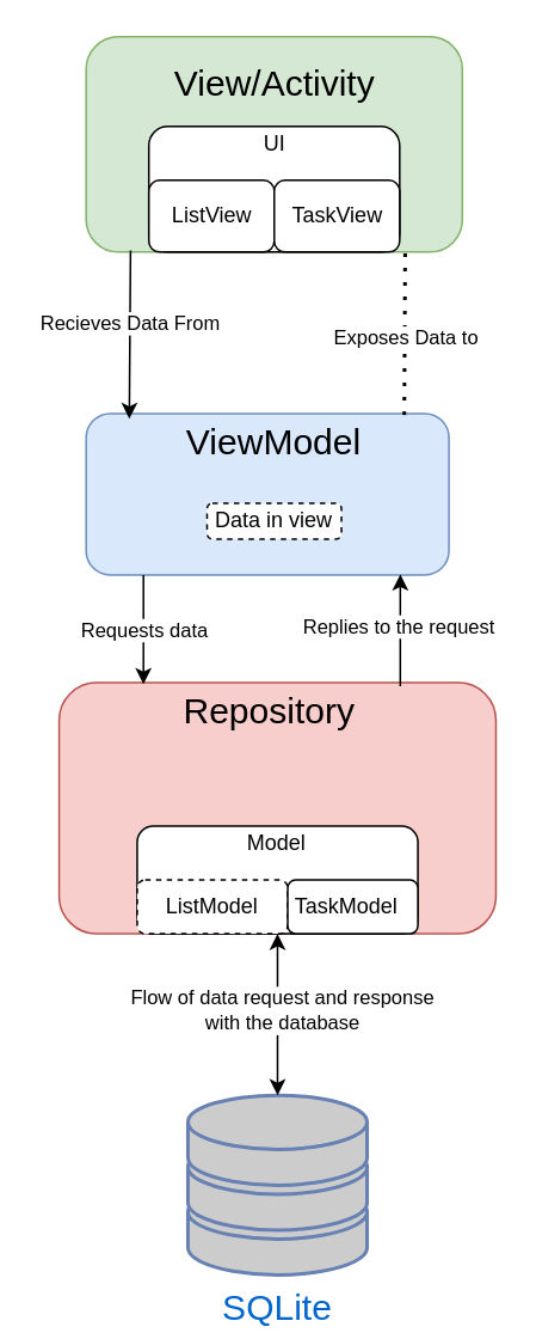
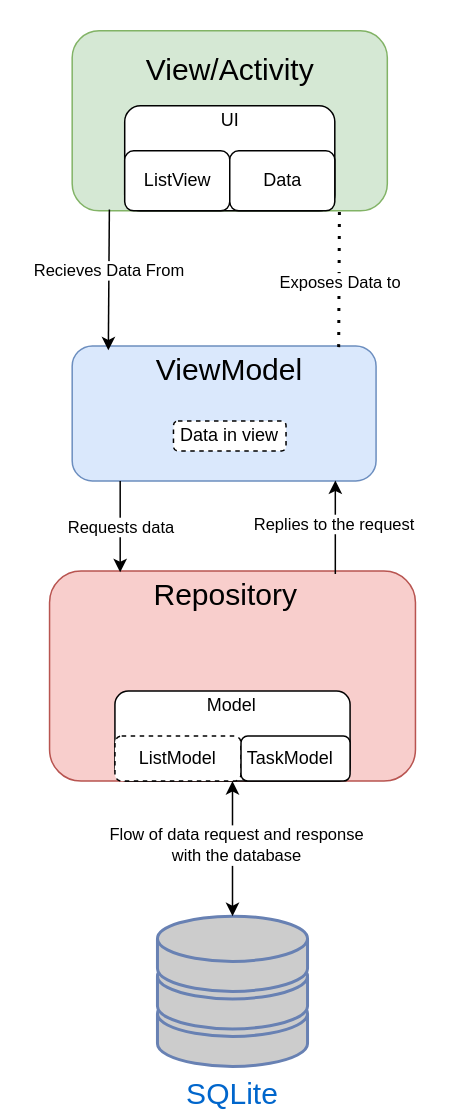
  <mxCell id="0" />
  <mxCell id="1" parent="0" />
  <mxCell id="2" value="" style="group" vertex="1" connectable="0" parent="1"><mxGeometry x="47.5" y="20" width="210" height="120" as="geometry" /></mxCell>
  <mxCell id="3" value="" style="rounded=1;whiteSpace=wrap;html=1;fillColor=#d5e8d4;strokeColor=#82b366;align=center;" vertex="1" parent="2"><mxGeometry width="210" height="120" as="geometry" /></mxCell>
  <mxCell id="4" value="" style="rounded=1;whiteSpace=wrap;html=1;" vertex="1" parent="2"><mxGeometry x="35" y="50" width="140" height="70" as="geometry" /></mxCell>
  <mxCell id="5" value="&lt;font style=&quot;font-size: 20px;&quot;&gt;View/Activity&lt;/font&gt;" style="text;html=1;align=center;verticalAlign=middle;whiteSpace=wrap;rounded=0;" vertex="1" parent="2"><mxGeometry x="50" y="10" width="110" height="30" as="geometry" /></mxCell>
  <mxCell id="6" value="UI" style="text;html=1;align=center;verticalAlign=middle;whiteSpace=wrap;rounded=0;" vertex="1" parent="2"><mxGeometry x="75" y="45" width="60" height="30" as="geometry" /></mxCell>
  <mxCell id="7" value="" style="rounded=1;whiteSpace=wrap;html=1;" vertex="1" parent="2"><mxGeometry x="35" y="80" width="70" height="40" as="geometry" /></mxCell>
  <mxCell id="8" value="" style="rounded=1;whiteSpace=wrap;html=1;" vertex="1" parent="2"><mxGeometry x="105" y="80" width="70" height="40" as="geometry" /></mxCell>
  <mxCell id="9" value="ListView&lt;span style=&quot;color: rgba(0, 0, 0, 0); font-family: monospace; font-size: 0px; text-align: start; text-wrap-mode: nowrap;&quot;&gt;%3CmxGraphModel%3E%3Croot%3E%3CmxCell%20id%3D%220%22%2F%3E%3CmxCell%20id%3D%221%22%20parent%3D%220%22%2F%3E%3CmxCell%20id%3D%222%22%20value%3D%22%22%20style%3D%22rounded%3D1%3BwhiteSpace%3Dwrap%3Bhtml%3D1%3B%22%20vertex%3D%221%22%20parent%3D%221%22%3E%3CmxGeometry%20x%3D%22312.5%22%20y%3D%22220%22%20width%3D%2270%22%20height%3D%2230%22%20as%3D%22geometry%22%2F%3E%3C%2FmxCell%3E%3C%2Froot%3E%3C%2FmxGraphModel%3E&lt;/span&gt;" style="text;html=1;align=center;verticalAlign=middle;whiteSpace=wrap;rounded=0;" vertex="1" parent="2"><mxGeometry x="40" y="85" width="60" height="30" as="geometry" /></mxCell>
- <mxCell id="10" value="TaskView" style="text;html=1;align=center;verticalAlign=middle;whiteSpace=wrap;rounded=0;" vertex="1" parent="2"><mxGeometry x="110" y="85" width="60" height="30" as="geometry" /></mxCell>
+ <mxCell id="10" value="Data" style="text;html=1;align=center;verticalAlign=middle;whiteSpace=wrap;rounded=0;" vertex="1" parent="2"><mxGeometry x="110" y="85" width="60" height="30" as="geometry" /></mxCell>
  <mxCell id="11" value="" style="group" vertex="1" connectable="0" parent="1"><mxGeometry x="47.5" y="230" width="202.5" height="90" as="geometry" /></mxCell>
  <mxCell id="12" value="" style="rounded=1;whiteSpace=wrap;html=1;fillColor=#dae8fc;strokeColor=#6c8ebf;" vertex="1" parent="11"><mxGeometry width="202.5" height="90" as="geometry" /></mxCell>
  <mxCell id="13" value="Data in view" style="rounded=1;whiteSpace=wrap;html=1;dashed=1;" vertex="1" parent="11"><mxGeometry x="67.5" y="50" width="75" height="20" as="geometry" /></mxCell>
  <mxCell id="14" value="&lt;font style=&quot;font-size: 20px;&quot;&gt;ViewModel&lt;/font&gt;" style="text;html=1;align=center;verticalAlign=middle;whiteSpace=wrap;rounded=0;" vertex="1" parent="11"><mxGeometry x="52.5" width="105" height="30" as="geometry" /></mxCell>
  <mxCell id="15" value="" style="endArrow=classic;html=1;rounded=0;exitX=0.118;exitY=0.993;exitDx=0;exitDy=0;exitPerimeter=0;entryX=0.119;entryY=0.033;entryDx=0;entryDy=0;entryPerimeter=0;" edge="1" parent="1" source="3" target="12"><mxGeometry width="50" height="50" relative="1" as="geometry"><mxPoint x="0" y="230" as="sourcePoint" /><mxPoint x="50" y="180" as="targetPoint" /></mxGeometry></mxCell>
  <mxCell id="16" value="Recieves Data From" style="edgeLabel;html=1;align=center;verticalAlign=middle;resizable=0;points=[];" vertex="1" connectable="0" parent="15"><mxGeometry x="-0.149" relative="1" as="geometry"><mxPoint as="offset" /></mxGeometry></mxCell>
  <mxCell id="17" value="" style="endArrow=none;dashed=1;html=1;dashPattern=1 3;strokeWidth=2;rounded=0;exitX=0.877;exitY=0.009;exitDx=0;exitDy=0;exitPerimeter=0;entryX=0.848;entryY=0.993;entryDx=0;entryDy=0;entryPerimeter=0;" edge="1" parent="1" source="12" target="3"><mxGeometry width="50" height="50" relative="1" as="geometry"><mxPoint x="250" y="220" as="sourcePoint" /><mxPoint x="300" y="170" as="targetPoint" /></mxGeometry></mxCell>
  <mxCell id="18" value="Exposes Data to" style="edgeLabel;html=1;align=center;verticalAlign=middle;resizable=0;points=[];" vertex="1" connectable="0" parent="17"><mxGeometry x="-0.051" relative="1" as="geometry"><mxPoint as="offset" /></mxGeometry></mxCell>
  <mxCell id="19" value="" style="group" vertex="1" connectable="0" parent="1"><mxGeometry x="20" y="380" width="256.25" height="140" as="geometry" /></mxCell>
  <mxCell id="20" value="" style="rounded=1;whiteSpace=wrap;html=1;fillColor=#f8cecc;strokeColor=#b85450;" vertex="1" parent="19"><mxGeometry x="12.424" width="243.826" height="140" as="geometry" /></mxCell>
  <mxCell id="21" value="&lt;font style=&quot;font-size: 20px;&quot;&gt;Repository&lt;/font&gt;" style="text;html=1;align=center;verticalAlign=middle;whiteSpace=wrap;rounded=0;" vertex="1" parent="19"><mxGeometry x="65.227" width="130.455" height="30" as="geometry" /></mxCell>
  <mxCell id="22" value="" style="rounded=1;whiteSpace=wrap;html=1;" vertex="1" parent="19"><mxGeometry x="55.99" y="80" width="156.688" height="60" as="geometry" /></mxCell>
  <mxCell id="23" value="Model" style="text;html=1;align=center;verticalAlign=middle;whiteSpace=wrap;rounded=0;" vertex="1" parent="19"><mxGeometry x="95.162" y="80" width="78.344" height="20" as="geometry" /></mxCell>
  <mxCell id="24" value="ListModel" style="rounded=1;whiteSpace=wrap;html=1;dashed=1;" vertex="1" parent="19"><mxGeometry x="55.99" y="110" width="84.01" height="30" as="geometry" /></mxCell>
  <mxCell id="25" value="" style="rounded=1;whiteSpace=wrap;html=1;" vertex="1" parent="19"><mxGeometry x="140" y="110" width="72.68" height="30" as="geometry" /></mxCell>
  <mxCell id="26" value="TaskModel" style="text;html=1;align=center;verticalAlign=middle;whiteSpace=wrap;rounded=0;" vertex="1" parent="19"><mxGeometry x="142.68" y="110" width="60" height="30" as="geometry" /></mxCell>
  <mxCell id="27" value="&lt;font style=&quot;font-size: 20px;&quot;&gt;SQLite&lt;/font&gt;" style="fontColor=#0066CC;verticalAlign=top;verticalLabelPosition=bottom;labelPosition=center;align=center;html=1;outlineConnect=0;fillColor=#CCCCCC;strokeColor=#6881B3;gradientColor=none;gradientDirection=north;strokeWidth=2;shape=mxgraph.networks.storage;" vertex="1" parent="1"><mxGeometry x="104.33" y="610" width="100" height="100" as="geometry" /></mxCell>
  <mxCell id="28" value="" style="endArrow=classic;startArrow=classic;html=1;rounded=0;entryX=0.5;entryY=1;entryDx=0;entryDy=0;exitX=0.5;exitY=0;exitDx=0;exitDy=0;exitPerimeter=0;" edge="1" parent="1" source="27" target="22"><mxGeometry width="50" height="50" relative="1" as="geometry"><mxPoint x="-10" y="620" as="sourcePoint" /><mxPoint x="40" y="570" as="targetPoint" /></mxGeometry></mxCell>
  <mxCell id="29" value="Flow of data request and response&lt;div&gt;with the database&lt;/div&gt;" style="edgeLabel;html=1;align=center;verticalAlign=middle;resizable=0;points=[];" vertex="1" connectable="0" parent="28"><mxGeometry x="0.064" y="-2" relative="1" as="geometry"><mxPoint as="offset" /></mxGeometry></mxCell>
  <mxCell id="30" value="" style="endArrow=classic;html=1;rounded=0;entryX=0.193;entryY=0.006;entryDx=0;entryDy=0;entryPerimeter=0;exitX=0.158;exitY=1;exitDx=0;exitDy=0;exitPerimeter=0;" edge="1" parent="1" source="12" target="20"><mxGeometry width="50" height="50" relative="1" as="geometry"><mxPoint x="0" y="410" as="sourcePoint" /><mxPoint x="50" y="360" as="targetPoint" /></mxGeometry></mxCell>
  <mxCell id="31" value="Requests data" style="edgeLabel;html=1;align=center;verticalAlign=middle;resizable=0;points=[];" vertex="1" connectable="0" parent="30"><mxGeometry x="0.017" relative="1" as="geometry"><mxPoint as="offset" /></mxGeometry></mxCell>
  <mxCell id="32" value="" style="endArrow=classic;html=1;rounded=0;exitX=0.781;exitY=0.014;exitDx=0;exitDy=0;exitPerimeter=0;entryX=0.866;entryY=0.996;entryDx=0;entryDy=0;entryPerimeter=0;" edge="1" parent="1" source="20" target="12"><mxGeometry width="50" height="50" relative="1" as="geometry"><mxPoint x="260" y="360" as="sourcePoint" /><mxPoint x="310" y="310" as="targetPoint" /></mxGeometry></mxCell>
  <mxCell id="33" value="Replies to the request" style="edgeLabel;html=1;align=center;verticalAlign=middle;resizable=0;points=[];" vertex="1" connectable="0" parent="32"><mxGeometry x="0.062" y="1" relative="1" as="geometry"><mxPoint as="offset" /></mxGeometry></mxCell>
